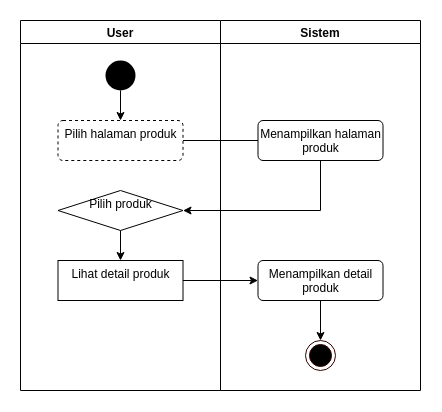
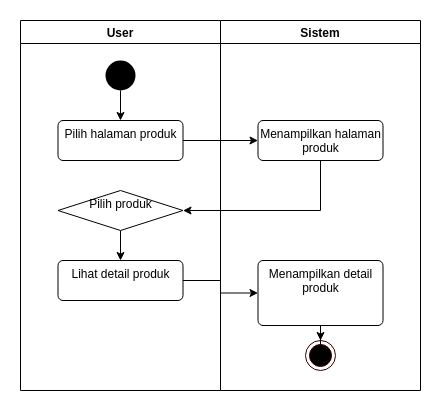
  <mxCell id="0" />
  <mxCell id="1" parent="0" />
  <mxCell id="2" value="User" style="swimlane;startSize=23;" vertex="1" parent="1"><mxGeometry x="20" y="20" width="200" height="370" as="geometry" /></mxCell>
  <mxCell id="3" style="edgeStyle=orthogonalEdgeStyle;rounded=0;orthogonalLoop=1;jettySize=auto;html=1;entryX=0.5;entryY=0;entryDx=0;entryDy=0;" edge="1" parent="2" source="4" target="5"><mxGeometry relative="1" as="geometry" /></mxCell>
  <mxCell id="4" value="" style="ellipse;fillColor=#000000;strokeColor=none;" vertex="1" parent="2"><mxGeometry x="85" y="40" width="30" height="30" as="geometry" /></mxCell>
- <mxCell id="5" value="Pilih halaman produk" style="html=1;align=center;verticalAlign=top;rounded=1;absoluteArcSize=1;arcSize=10;dashed=1;" vertex="1" parent="2"><mxGeometry x="37.5" y="100" width="125" height="40" as="geometry" /></mxCell>
+ <mxCell id="5" value="Pilih halaman produk" style="html=1;align=center;verticalAlign=top;rounded=1;absoluteArcSize=1;arcSize=10;dashed=0;" vertex="1" parent="2"><mxGeometry x="37.5" y="100" width="125" height="40" as="geometry" /></mxCell>
  <mxCell id="6" style="edgeStyle=orthogonalEdgeStyle;rounded=0;orthogonalLoop=1;jettySize=auto;html=1;" edge="1" parent="2" source="7" target="8"><mxGeometry relative="1" as="geometry" /></mxCell>
  <mxCell id="7" value="Pilih produk" style="rhombus;html=1;align=center;verticalAlign=top;absoluteArcSize=1;arcSize=10;dashed=0;" vertex="1" parent="2"><mxGeometry x="37.5" y="170" width="125" height="40" as="geometry" /></mxCell>
- <mxCell id="8" value="Lihat detail produk" style="html=1;align=center;verticalAlign=top;absoluteArcSize=1;arcSize=10;dashed=0;rounded=0;" vertex="1" parent="2"><mxGeometry x="37.5" y="240" width="125" height="40" as="geometry" /></mxCell>
+ <mxCell id="8" value="Lihat detail produk" style="html=1;align=center;verticalAlign=top;rounded=1;absoluteArcSize=1;arcSize=10;dashed=0;" vertex="1" parent="2"><mxGeometry x="37.5" y="240" width="125" height="40" as="geometry" /></mxCell>
  <mxCell id="9" value="Sistem" style="swimlane;" vertex="1" parent="1"><mxGeometry x="220" y="20" width="200" height="370" as="geometry" /></mxCell>
  <mxCell id="10" value="Menampilkan halaman&lt;br&gt;produk" style="html=1;align=center;verticalAlign=top;rounded=1;absoluteArcSize=1;arcSize=10;dashed=0;" vertex="1" parent="9"><mxGeometry x="37.5" y="100" width="125" height="40" as="geometry" /></mxCell>
  <mxCell id="11" style="edgeStyle=orthogonalEdgeStyle;rounded=0;orthogonalLoop=1;jettySize=auto;html=1;" edge="1" parent="9" source="12" target="13"><mxGeometry relative="1" as="geometry" /></mxCell>
- <mxCell id="12" value="Menampilkan detail &lt;br&gt;produk" style="html=1;align=center;verticalAlign=top;rounded=1;absoluteArcSize=1;arcSize=10;dashed=0;" vertex="1" parent="9"><mxGeometry x="37.5" y="240" width="125" height="40" as="geometry" /></mxCell>
+ <mxCell id="12" value="Menampilkan detail &lt;br&gt;produk" style="html=1;align=center;verticalAlign=top;rounded=1;absoluteArcSize=1;arcSize=10;dashed=0;" vertex="1" parent="9"><mxGeometry x="37.5" y="240" width="125" height="65" as="geometry" /></mxCell>
  <mxCell id="13" value="" style="ellipse;html=1;shape=endState;fillColor=#000000;strokeColor=#330000;" vertex="1" parent="9"><mxGeometry x="85" y="320" width="30" height="30" as="geometry" /></mxCell>
- <mxCell id="14" style="edgeStyle=orthogonalEdgeStyle;rounded=0;orthogonalLoop=1;jettySize=auto;html=1;endArrow=none;" edge="1" parent="1" source="5" target="10"><mxGeometry relative="1" as="geometry" /></mxCell>
+ <mxCell id="14" style="edgeStyle=orthogonalEdgeStyle;rounded=0;orthogonalLoop=1;jettySize=auto;html=1;" edge="1" parent="1" source="5" target="10"><mxGeometry relative="1" as="geometry" /></mxCell>
  <mxCell id="15" style="edgeStyle=orthogonalEdgeStyle;rounded=0;orthogonalLoop=1;jettySize=auto;html=1;entryX=1;entryY=0.5;entryDx=0;entryDy=0;" edge="1" parent="1" source="10" target="7"><mxGeometry relative="1" as="geometry"><Array as="points"><mxPoint x="320" y="210" /></Array></mxGeometry></mxCell>
  <mxCell id="16" style="edgeStyle=orthogonalEdgeStyle;rounded=0;orthogonalLoop=1;jettySize=auto;html=1;" edge="1" parent="1" source="8" target="12"><mxGeometry relative="1" as="geometry" /></mxCell>
